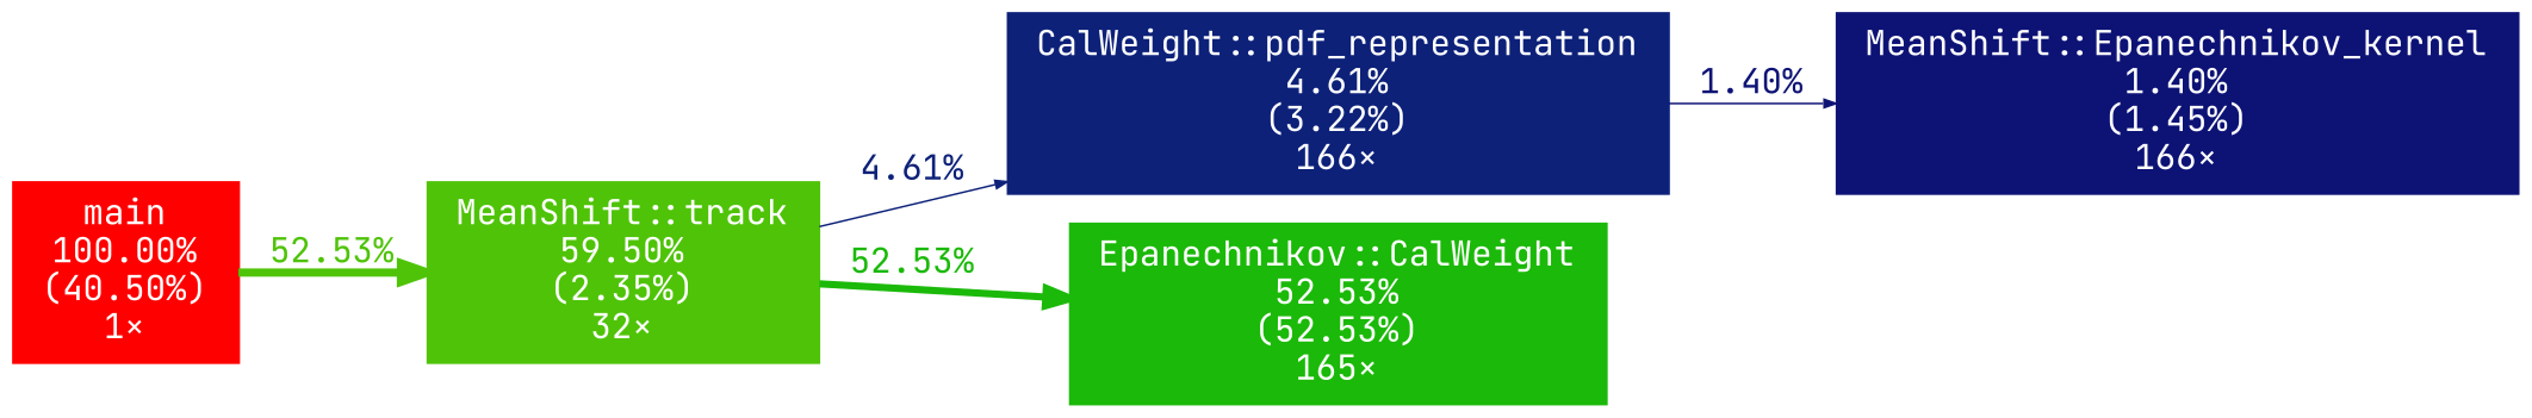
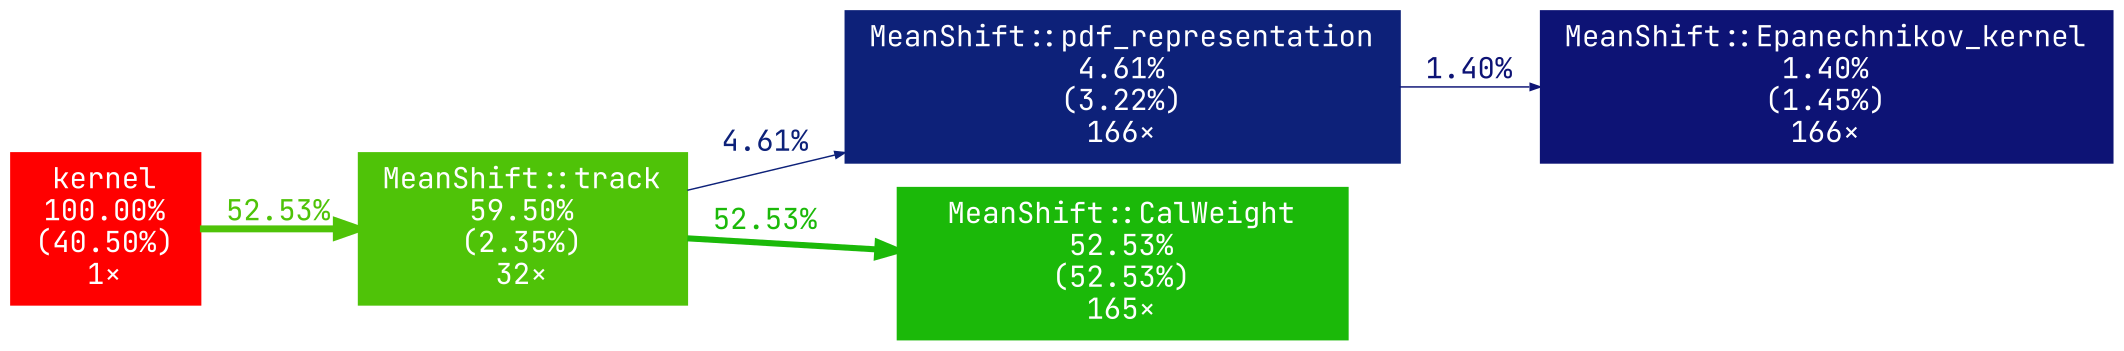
  digraph {
    fontname="JetBrains Mono"
    nodesep=0.125
    rankdir=LR
    ranksep=0.25
    node [fontcolor="#ffffff" fontname="JetBrains Mono" fontsize=10.00 shape=box style=filled]
    edge [arrowsize=0.35 fontname="JetBrains Mono" fontsize=10.00 labeldistance=0.50 penwidth=0.50]
-   n1 [color="#ff0000" height=0 label="main\n100.00%\n(40.50%)\n1×" width=0]
+   n1 [color="#ff0000" height=0 label="kernel\n100.00%\n(40.50%)\n1×" width=0]
    n2 [color="#4fc308" height=0 label="MeanShift::track\n59.50%\n(2.35%)\n32×" width=0]
-   n3 [color="#0d2179" height=0 label="CalWeight::pdf_representation\n4.61%\n(3.22%)\n166×" width=0]
-   n4 [color="#1bb909" height=0 label="Epanechnikov::CalWeight\n52.53%\n(52.53%)\n165×" width=0]
+   n3 [color="#0d2179" height=0 label="MeanShift::pdf_representation\n4.61%\n(3.22%)\n166×" width=0]
+   n4 [color="#1bb909" height=0 label="MeanShift::CalWeight\n52.53%\n(52.53%)\n165×" width=0]
    n5 [color="#0d1375" height=0 label="MeanShift::Epanechnikov_kernel\n1.40%\n(1.45%)\n166×" width=0]
    n1 -> n2 [arrowsize=0.77 color="#4fc308" fontcolor="#4fc308" label="52.53%" labeldistance=2.38 penwidth=2.38]
    n2 -> n3 [color="#0d2179" fontcolor="#0d2179" label="4.61%"]
    n2 -> n4 [arrowsize=0.72 color="#1bb909" fontcolor="#1bb909" label="52.53%" labeldistance=2.10 penwidth=2.10]
    n3 -> n5 [color="#0d1375" fontcolor="#0d1375" label="1.40%"]
  }
